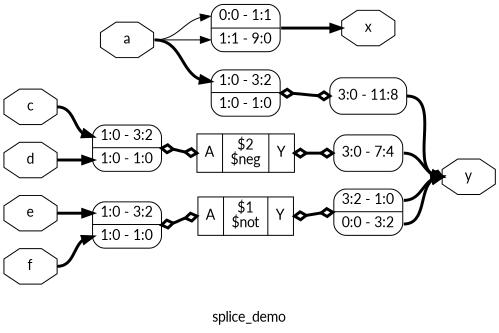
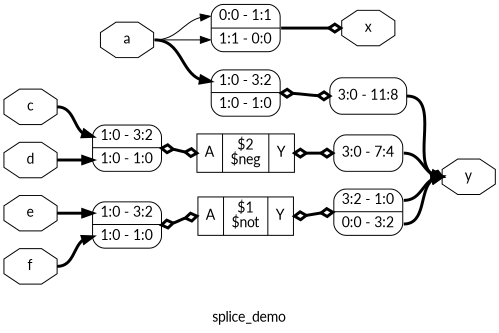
  digraph {
    fontname=Lato
    label=splice_demo
    rankdir=LR
    remincross=true
    node [color=black fontcolor=black fontname=Lato shape=record]
    edge [color=black fontcolor=black fontname=Lato headport=w tailport=e style="setlinewidth(3)"]
    n1 [label=a shape=octagon]
-   n2 [label="<s1> 0:0 - 1:1 |<s0> 1:1 - 9:0 " style=rounded]
+   n2 [label="<s1> 0:0 - 1:1 |<s0> 1:1 - 0:0 " style=rounded]
    n3 [label="<s1> 1:0 - 3:2 |<s0> 1:0 - 1:0 " style=rounded]
    n4 [label=x shape=octagon]
    n5 [label="<s0> 3:0 - 11:8 " style=rounded]
    n6 [label=c shape=octagon]
    n7 [label="<s1> 1:0 - 3:2 |<s0> 1:0 - 1:0 " style=rounded]
    n8 [label="{{<p9> A}|$2\n$neg|{<p10> Y}}" color="" fontcolor=""]
    n9 [label=d shape=octagon]
    n10 [label=e shape=octagon]
    n11 [label="<s1> 1:0 - 3:2 |<s0> 1:0 - 1:0 " style=rounded]
    n12 [label="{{<p9> A}|$1\n$not|{<p10> Y}}" color="" fontcolor=""]
    n13 [label=f shape=octagon]
    n14 [label=y shape=octagon]
    n15 [label="<s0> 3:0 - 7:4 " style=rounded]
    n16 [label="<s1> 3:2 - 1:0 |<s0> 0:0 - 3:2 " style=rounded]
    n1 -> n2 [headport="s0:w" style=""]
    n1 -> n2 [headport="s1:w" style=""]
    n1 -> n3 [headport="s1:w"]
-   n2 -> n4
+   n2 -> n4 [arrowhead=odiamond]
    n3 -> n5 [arrowhead=odiamond arrowtail=odiamond dir=both]
    n5 -> n14 [tailport="s0:e"]
    n6 -> n7 [headport="s1:w"]
    n7 -> n8 [arrowhead=odiamond arrowtail=odiamond dir=both headport="p9:w"]
    n8 -> n15 [arrowhead=odiamond arrowtail=odiamond dir=both tailport="p10:e"]
    n9 -> n7 [headport="s0:w"]
    n10 -> n11 [headport="s1:w"]
    n11 -> n12 [arrowhead=odiamond arrowtail=odiamond dir=both headport="p9:w"]
    n12 -> n16 [arrowhead=odiamond arrowtail=odiamond dir=both tailport="p10:e"]
    n13 -> n11 [headport="s0:w"]
    n15 -> n14 [arrowhead=odiamond tailport="s0:e"]
    n16 -> n14 [tailport="s0:e"]
    n16 -> n14 [tailport="s1:e"]
  }
